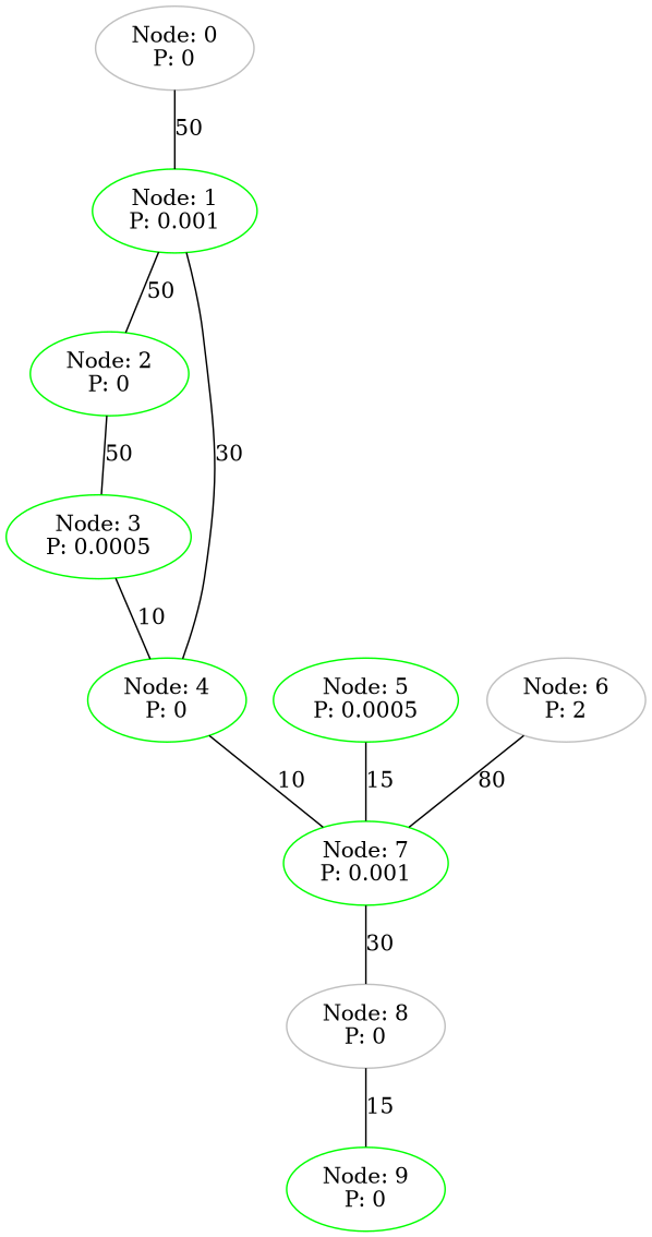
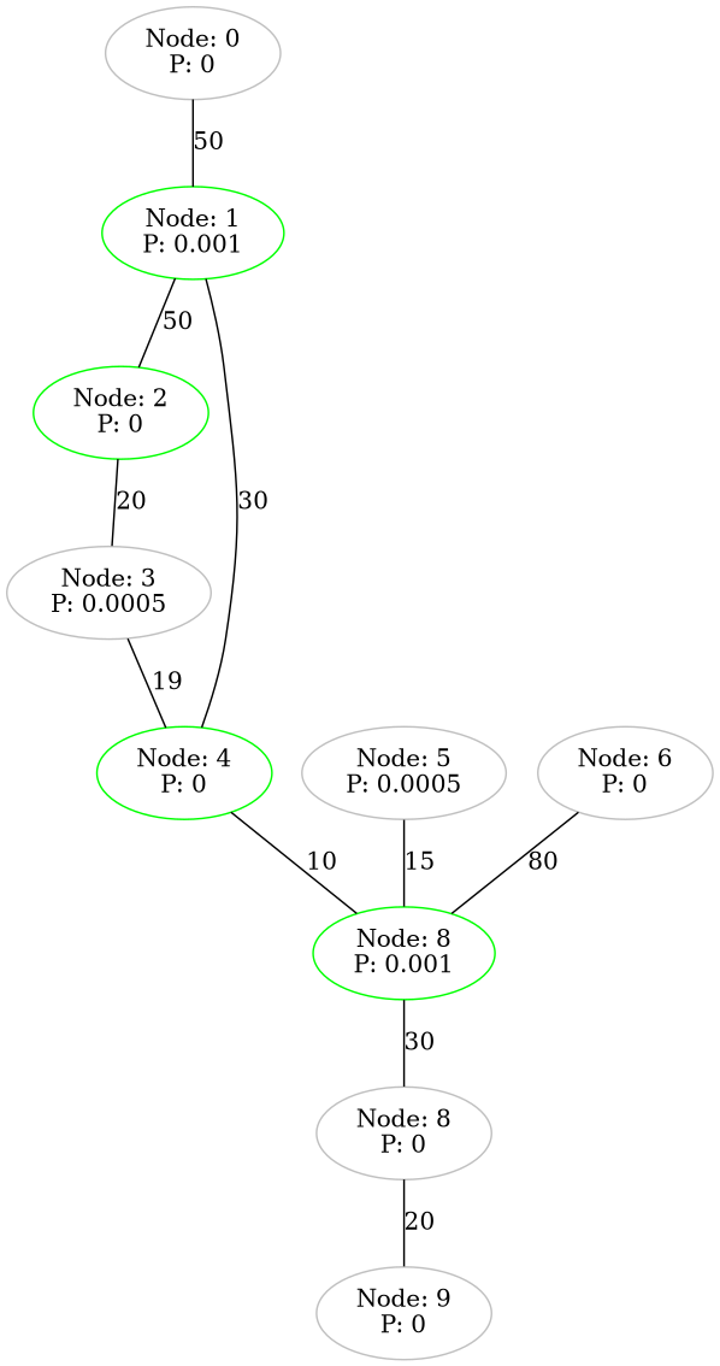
  graph {
    node [color=grey]
    n1 [label="Node: 0\nP: 0"]
    n2 [color=green label="Node: 1\nP: 0.001"]
    n3 [color=green label="Node: 2\nP: 0"]
    n4 [color=green label="Node: 4\nP: 0"]
-   n5 [color=green label="Node: 3\nP: 0.0005"]
-   n6 [color=green label="Node: 7\nP: 0.001"]
-   n7 [color=green label="Node: 5\nP: 0.0005"]
+   n5 [label="Node: 3\nP: 0.0005"]
+   n6 [color=green label="Node: 8\nP: 0.001"]
+   n7 [label="Node: 5\nP: 0.0005"]
    n8 [label="Node: 8\nP: 0"]
-   n9 [label="Node: 6\nP: 2"]
-   n10 [color=green label="Node: 9\nP: 0"]
+   n9 [label="Node: 6\nP: 0"]
+   n10 [label="Node: 9\nP: 0"]
    n1 -- n2 [label=50]
    n2 -- n3 [label=50]
    n2 -- n4 [label=30]
-   n3 -- n5 [label=50]
+   n3 -- n5 [label=20]
    n4 -- n6 [label=10]
-   n5 -- n4 [label=10]
+   n5 -- n4 [label=19]
    n6 -- n8 [label=30]
    n7 -- n6 [label=15]
-   n8 -- n10 [label=15]
+   n8 -- n10 [label=20]
    n9 -- n6 [label=80]
  }
